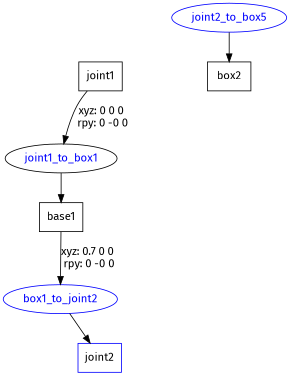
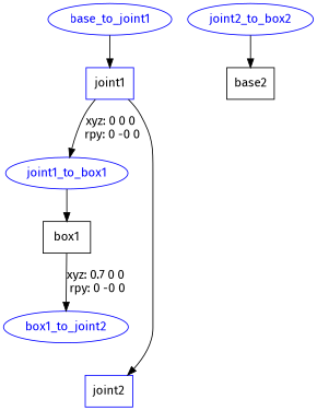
  digraph {
    fontname="Fira Sans"
    node [color=blue fontname="Fira Sans" shape=ellipse]
    edge [fontname="Fira Sans"]
-   n2 [label=joint1 shape=box color=""]
-   joint1_to_box1 [color=black fontcolor=blue]
-   n4 [label=base1 shape=box color=""]
+   base_to_joint1 [fontcolor=blue]
+   n2 [label=joint1 shape=box]
+   joint1_to_box1 [fontcolor=blue]
+   n4 [label=box1 shape=box color=""]
    box1_to_joint2 [fontcolor=blue]
    n6 [label=joint2 shape=box]
-   joint2_to_box2 [fontcolor=blue label=joint2_to_box5]
-   n8 [label=box2 shape=box color=""]
+   joint2_to_box2 [fontcolor=blue]
+   n8 [label=base2 shape=box color=""]
+   base_to_joint1 -> n2
    n2 -> joint1_to_box1 [label="xyz: 0 0 0 \nrpy: 0 -0 0"]
    joint1_to_box1 -> n4
    n4 -> box1_to_joint2 [label="xyz: 0.7 0 0 \nrpy: 0 -0 0"]
-   box1_to_joint2 -> n6
+   n2 -> n6
    joint2_to_box2 -> n8
  }
